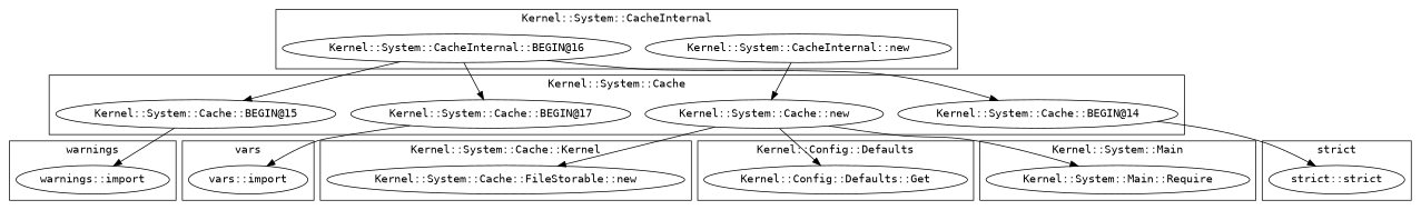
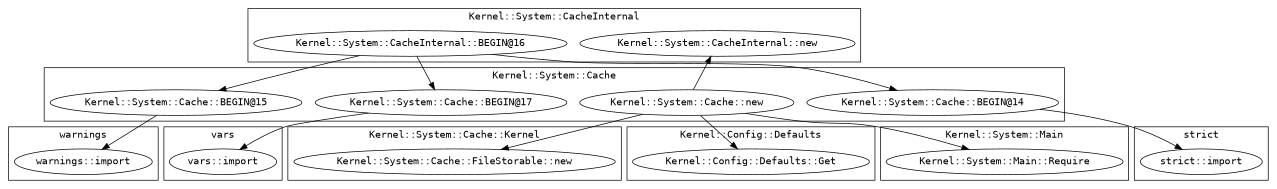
  digraph {
    fontname="DejaVu Sans Mono"
    node [fontname="DejaVu Sans Mono"]
    edge [fontname="DejaVu Sans Mono"]
    "Kernel::System::Cache::BEGIN@15"
    "Kernel::System::Cache::BEGIN@17"
    "Kernel::System::Cache::new"
    "Kernel::System::Cache::BEGIN@14"
    "warnings::import"
    "vars::import"
-   "strict::import" [label="strict::strict"]
+   "strict::import"
    "Kernel::System::Cache::FileStorable::new"
    "Kernel::Config::Defaults::Get"
    "Kernel::System::Main::Require"
    "Kernel::System::CacheInternal::BEGIN@16"
    "Kernel::System::CacheInternal::new"
    subgraph cluster_1 {
      label="Kernel::System::Cache"
      "Kernel::System::Cache::BEGIN@15"
      "Kernel::System::Cache::BEGIN@17"
      "Kernel::System::Cache::new"
      "Kernel::System::Cache::BEGIN@14"
    }
    subgraph cluster_2 {
      label=warnings
      "warnings::import"
    }
    subgraph cluster_3 {
      label=vars
      "vars::import"
    }
    subgraph cluster_4 {
      label="strict"
      "strict::import"
    }
    subgraph cluster_5 {
      label="Kernel::System::Cache::Kernel"
      "Kernel::System::Cache::FileStorable::new"
    }
    subgraph cluster_6 {
      label="Kernel::Config::Defaults"
      "Kernel::Config::Defaults::Get"
    }
    subgraph cluster_7 {
      label="Kernel::System::Main"
      "Kernel::System::Main::Require"
    }
    subgraph cluster_8 {
      label="Kernel::System::CacheInternal"
      "Kernel::System::CacheInternal::BEGIN@16"
      "Kernel::System::CacheInternal::new"
    }
    "Kernel::System::Cache::BEGIN@15" -> "warnings::import"
    "Kernel::System::Cache::BEGIN@17" -> "vars::import"
    "Kernel::System::Cache::new" -> "Kernel::System::Cache::FileStorable::new"
    "Kernel::System::Cache::new" -> "Kernel::Config::Defaults::Get"
    "Kernel::System::Cache::new" -> "Kernel::System::Main::Require"
    "Kernel::System::Cache::BEGIN@14" -> "strict::import"
    "Kernel::System::CacheInternal::BEGIN@16" -> "Kernel::System::Cache::BEGIN@15"
    "Kernel::System::CacheInternal::BEGIN@16" -> "Kernel::System::Cache::BEGIN@17"
    "Kernel::System::CacheInternal::BEGIN@16" -> "Kernel::System::Cache::BEGIN@14"
-   "Kernel::System::CacheInternal::new" -> "Kernel::System::Cache::new"
+   "Kernel::System::Cache::new" -> "Kernel::System::CacheInternal::new"
  }
